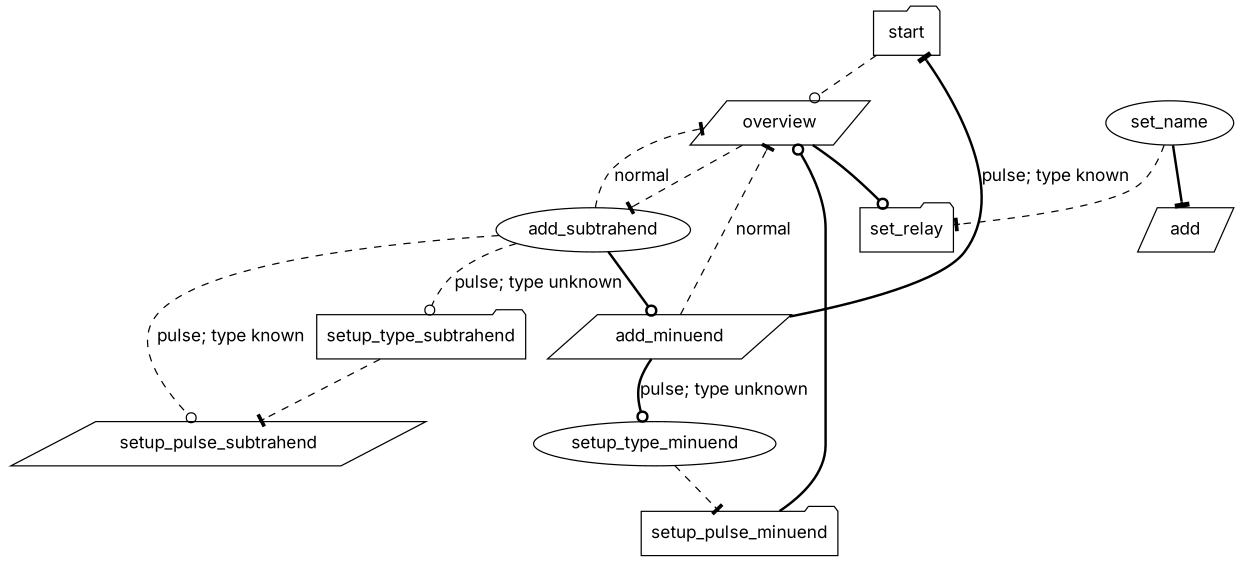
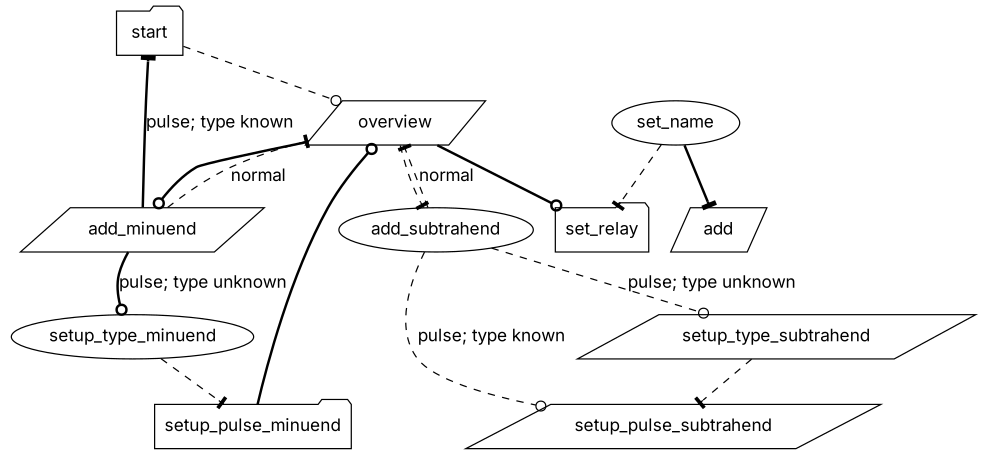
  digraph {
    fontname=Inter
    node [fontname=Inter shape=parallelogram]
    edge [arrowhead=tee fontname=Inter style=dashed]
    start [shape=folder]
    overview
    add_minuend
    add_subtrahend [shape=ellipse]
    set_relay [shape=folder]
    n6 [label=add]
    setup_type_minuend [shape=ellipse]
-   setup_type_subtrahend [shape=folder]
+   setup_type_subtrahend
    setup_pulse_subtrahend
    setup_pulse_minuend [shape=folder]
    set_name [shape=ellipse]
    start -> overview [arrowhead=odot]
-   add_subtrahend -> add_minuend [arrowhead=odot style=bold]
+   overview -> add_minuend [arrowhead=odot style=bold]
    overview -> add_subtrahend
    overview -> set_relay [arrowhead=odot style=bold]
    add_minuend -> start [label="pulse; type known" style=bold]
    add_minuend -> overview [label=normal]
    add_minuend -> setup_type_minuend [arrowhead=odot label="pulse; type unknown" style=bold]
    add_subtrahend -> overview [label=normal]
    add_subtrahend -> setup_type_subtrahend [arrowhead=odot label="pulse; type unknown"]
    add_subtrahend -> setup_pulse_subtrahend [arrowhead=odot label="pulse; type known"]
    setup_type_minuend -> setup_pulse_minuend
    setup_type_subtrahend -> setup_pulse_subtrahend
    setup_pulse_minuend -> overview [arrowhead=odot style=bold]
    set_name -> set_relay
    set_name -> n6 [style=bold]
  }
